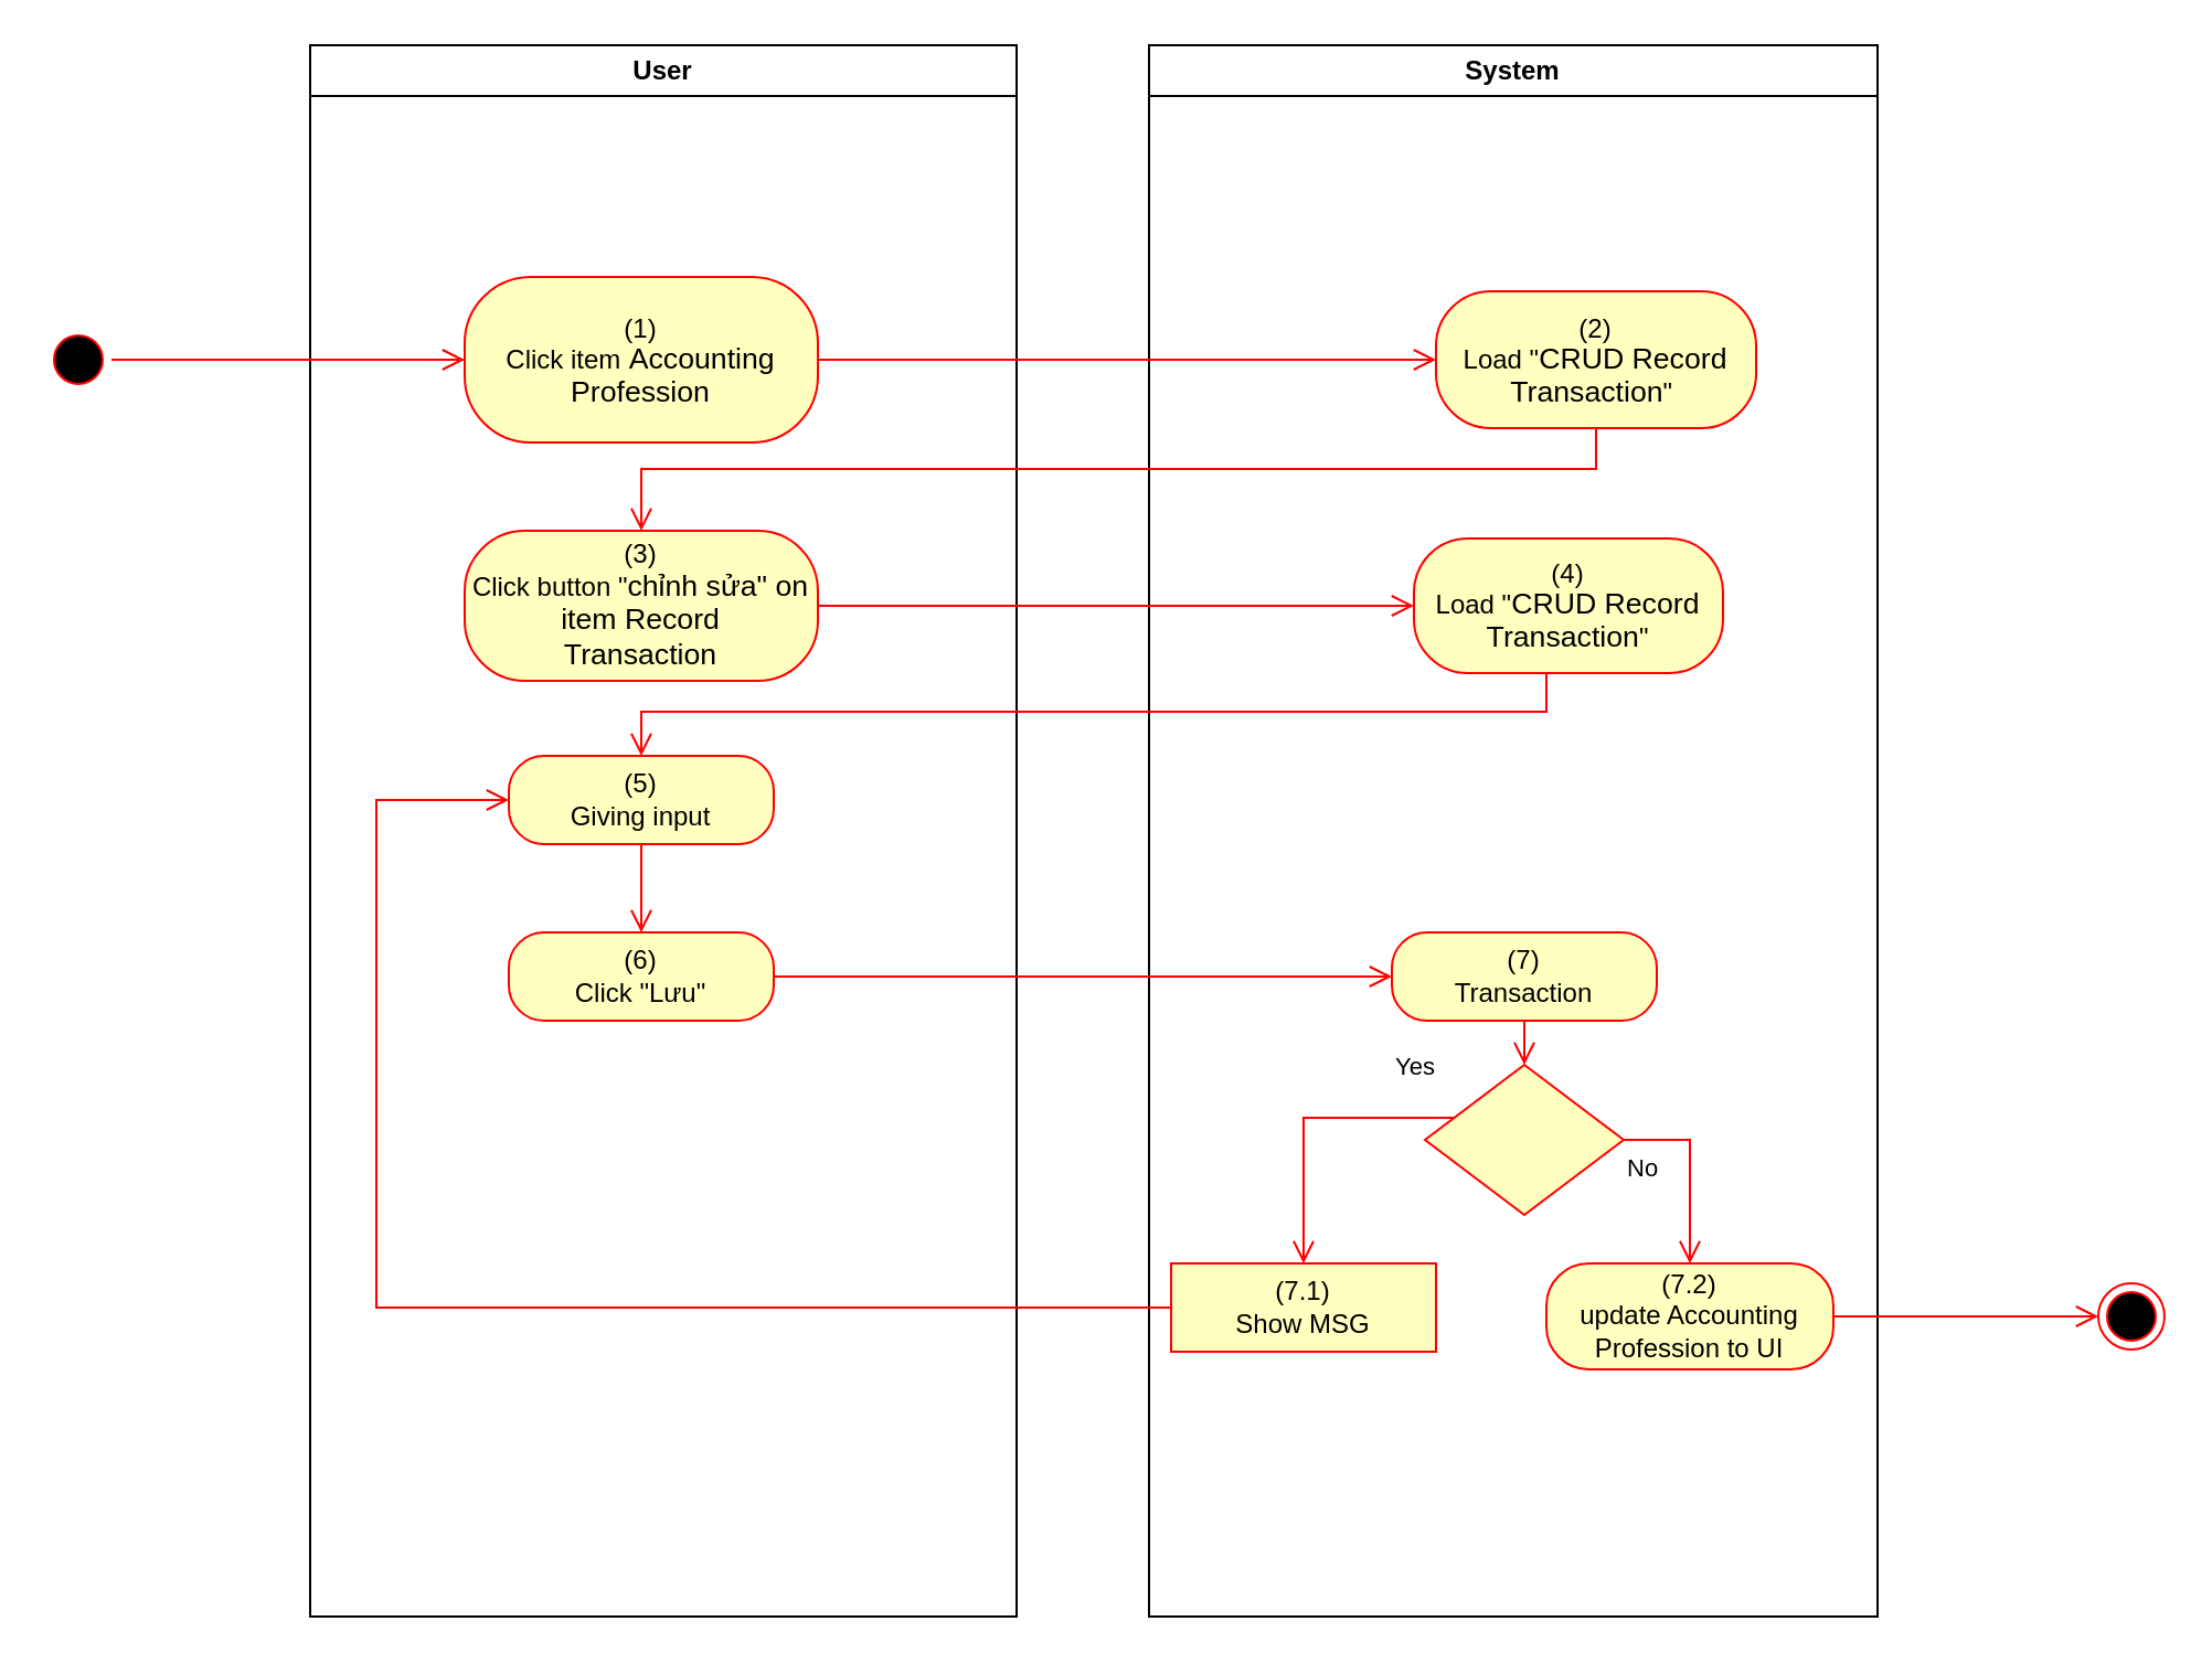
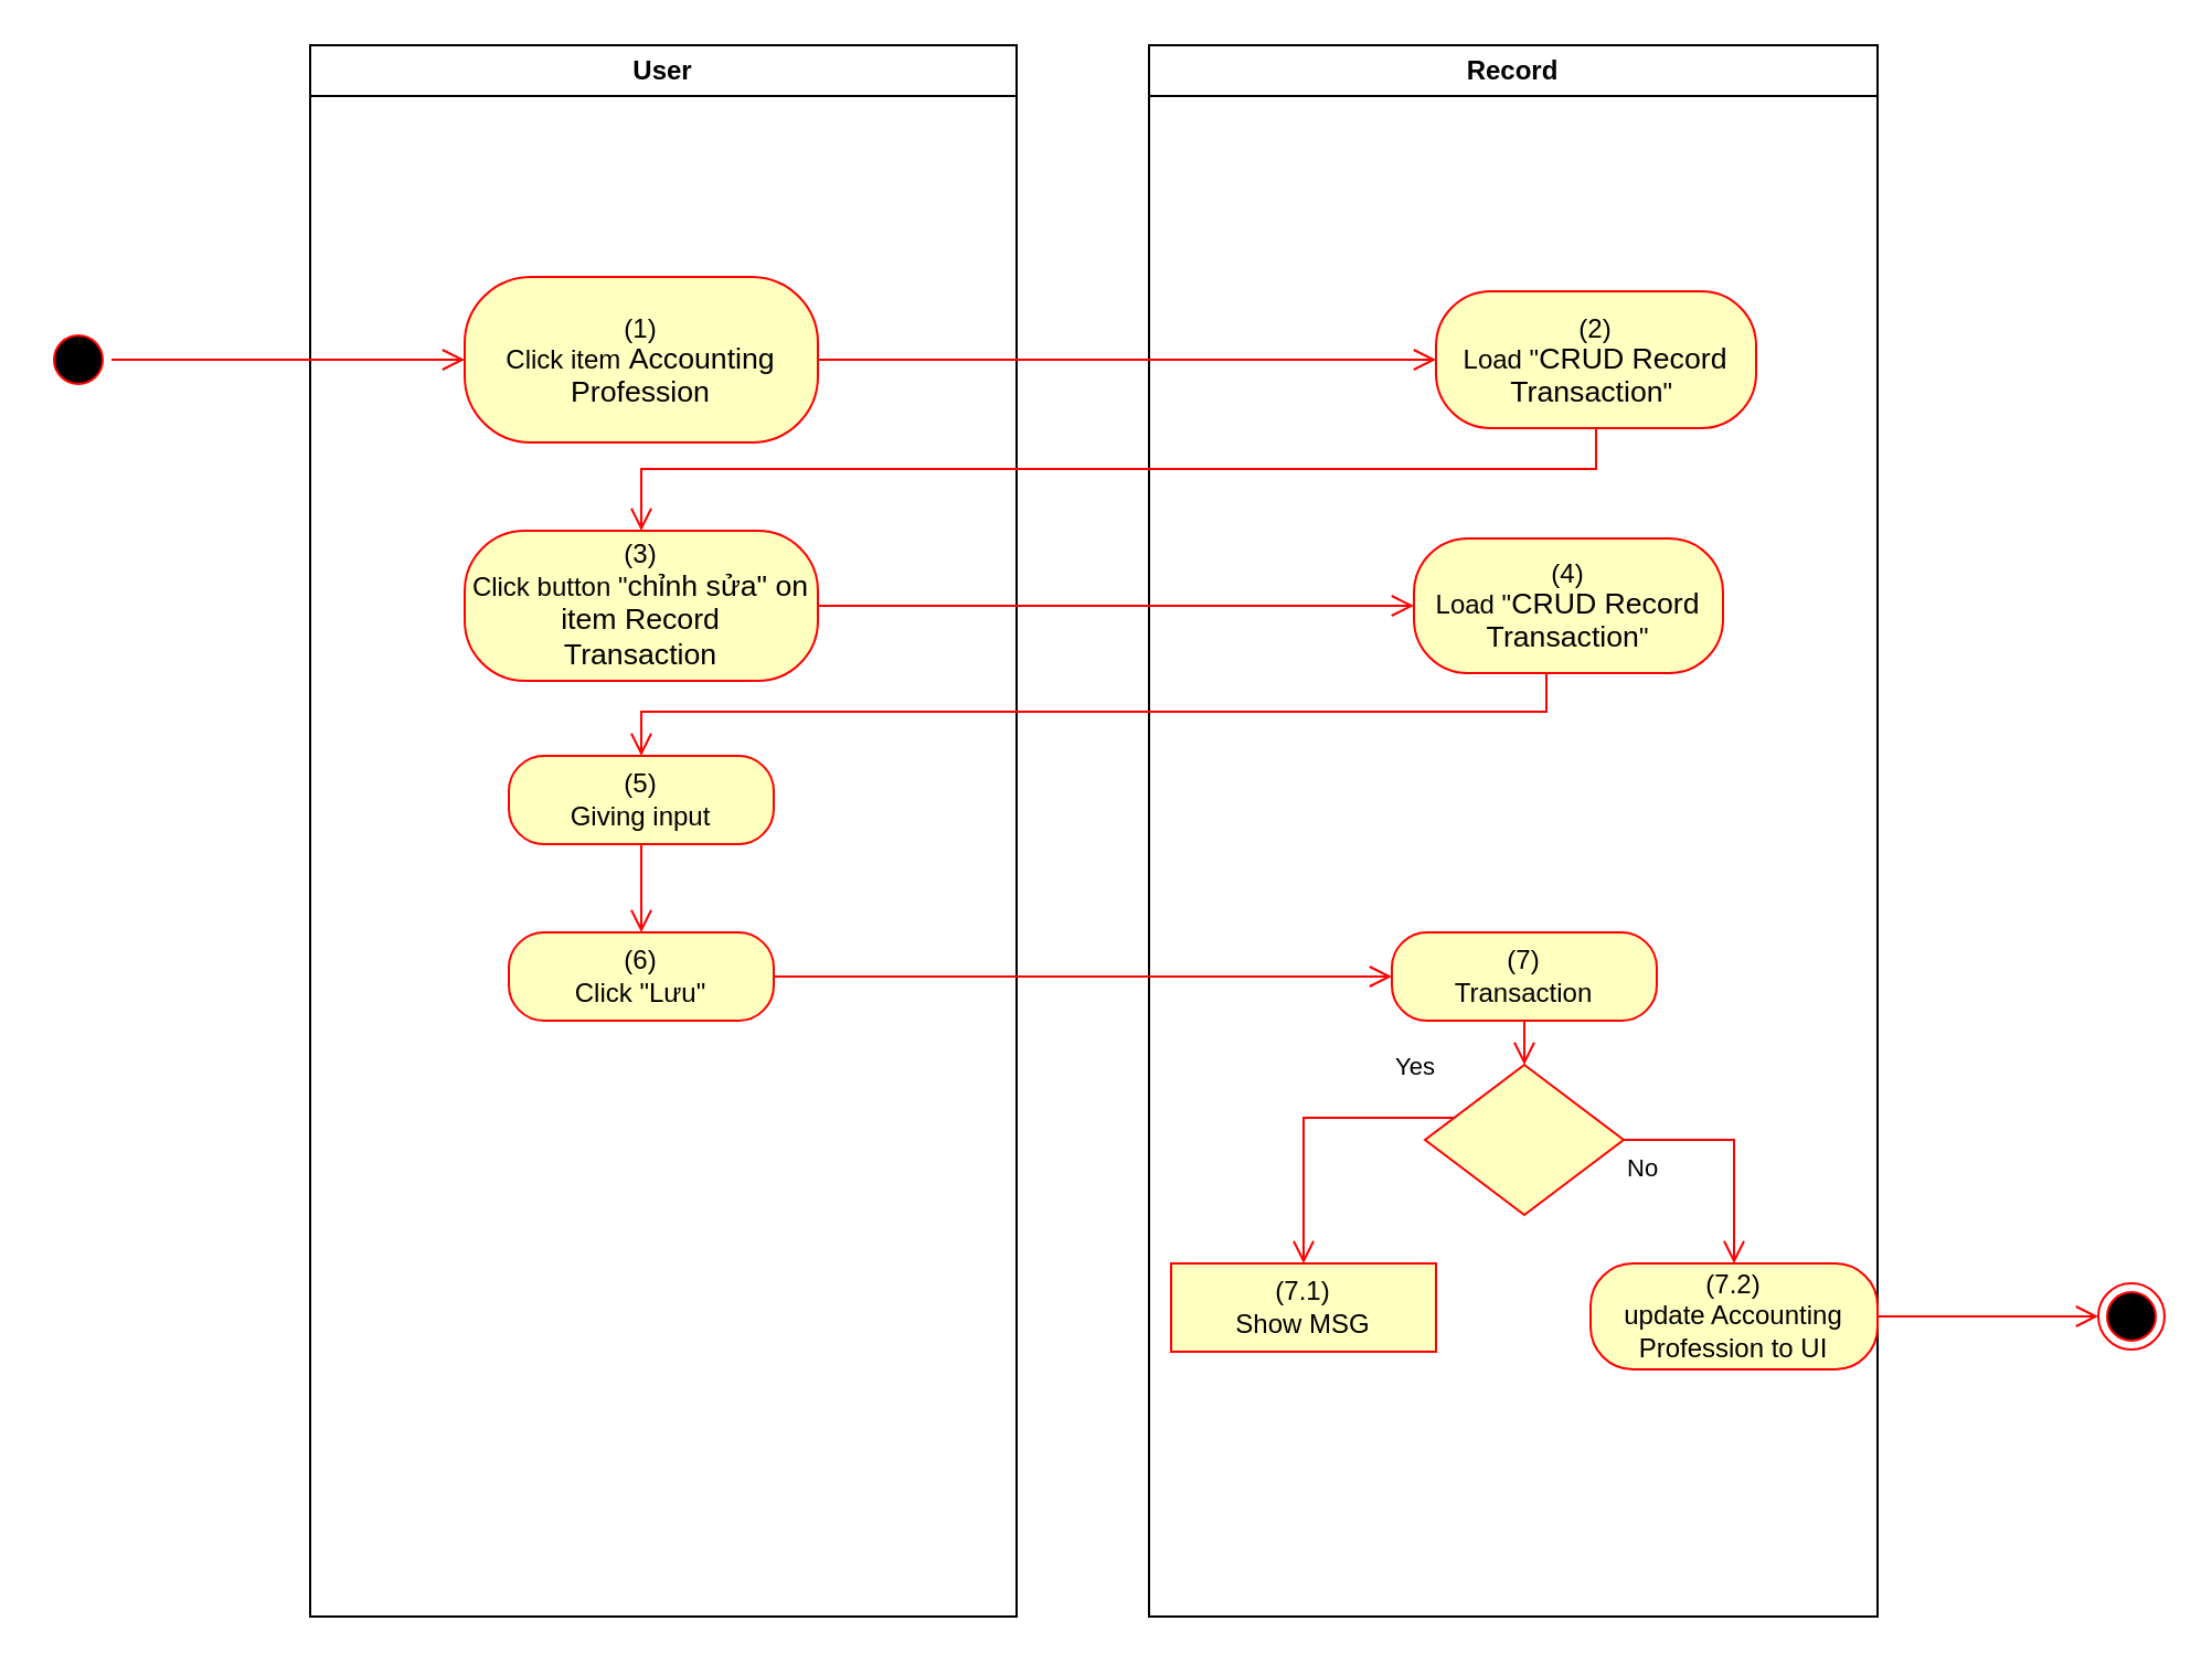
  <mxCell id="0" />
  <mxCell id="1" parent="0" />
  <mxCell id="2" value="User" style="swimlane;whiteSpace=wrap" vertex="1" parent="1"><mxGeometry x="140" y="20" width="320" height="712" as="geometry"><mxRectangle x="120" y="128" width="60" height="23" as="alternateBounds" /></mxGeometry></mxCell>
  <mxCell id="3" value="&lt;span&gt;(1)&lt;/span&gt;&lt;br style=&quot;padding: 0px ; margin: 0px&quot;&gt;&lt;span&gt;Click item&lt;/span&gt;&lt;span lang=&quot;EN-GB&quot; style=&quot;font-size: 10pt ; line-height: 107% ; font-family: &amp;#34;arial&amp;#34; , sans-serif&quot;&gt;&amp;nbsp;Accounting Profession&lt;/span&gt;" style="rounded=1;whiteSpace=wrap;html=1;arcSize=40;fontColor=#000000;fillColor=#ffffc0;strokeColor=#ff0000;" vertex="1" parent="2"><mxGeometry x="70" y="105" width="160" height="75" as="geometry" /></mxCell>
  <mxCell id="4" value="(3)&lt;br&gt;Click button &quot;&lt;span lang=&quot;EN-GB&quot; style=&quot;font-size: 10.0pt ; line-height: 107% ; font-family: &amp;#34;arial&amp;#34; , sans-serif&quot;&gt;chỉnh sửa&quot; on item&amp;nbsp;&lt;/span&gt;&lt;span style=&quot;font-family: &amp;#34;arial&amp;#34; , sans-serif ; font-size: 13.333px&quot;&gt;Record&lt;/span&gt;&lt;br style=&quot;font-family: &amp;#34;arial&amp;#34; , sans-serif ; font-size: 13.333px&quot;&gt;&lt;span style=&quot;font-family: &amp;#34;arial&amp;#34; , sans-serif ; font-size: 13.333px&quot;&gt;Transaction&lt;/span&gt;" style="rounded=1;whiteSpace=wrap;html=1;arcSize=40;fontColor=#000000;fillColor=#ffffc0;strokeColor=#ff0000;" vertex="1" parent="2"><mxGeometry x="70" y="220" width="160" height="68" as="geometry" /></mxCell>
  <mxCell id="5" value="(6)&lt;br&gt;Click &quot;Lưu&quot;" style="rounded=1;whiteSpace=wrap;html=1;arcSize=40;fontColor=#000000;fillColor=#ffffc0;strokeColor=#ff0000;" vertex="1" parent="2"><mxGeometry x="90" y="402" width="120" height="40" as="geometry" /></mxCell>
  <mxCell id="6" value="(5)&lt;br&gt;Giving input" style="rounded=1;whiteSpace=wrap;html=1;arcSize=40;fontColor=#000000;fillColor=#ffffc0;strokeColor=#ff0000;" vertex="1" parent="2"><mxGeometry x="90" y="322" width="120" height="40" as="geometry" /></mxCell>
  <mxCell id="7" value="" style="edgeStyle=orthogonalEdgeStyle;html=1;verticalAlign=bottom;endArrow=open;endSize=8;strokeColor=#ff0000;rounded=0;entryX=0.5;entryY=0;entryDx=0;entryDy=0;" edge="1" parent="2" source="6" target="5"><mxGeometry relative="1" as="geometry"><mxPoint x="330" y="402" as="targetPoint" /></mxGeometry></mxCell>
- <mxCell id="8" value="System" style="swimlane;whiteSpace=wrap;startSize=23;" vertex="1" parent="1"><mxGeometry x="520" y="20" width="330" height="712" as="geometry" /></mxCell>
+ <mxCell id="8" value="Record" style="swimlane;whiteSpace=wrap;startSize=23;" vertex="1" parent="1"><mxGeometry x="520" y="20" width="330" height="712" as="geometry" /></mxCell>
  <mxCell id="9" value="(2)&lt;br&gt;Load &quot;&lt;span lang=&quot;EN-GB&quot; style=&quot;font-size: 10.0pt ; line-height: 107% ; font-family: &amp;#34;arial&amp;#34; , sans-serif&quot;&gt;CRUD Record&lt;br/&gt;Transaction&lt;/span&gt;&quot;&amp;nbsp;" style="rounded=1;whiteSpace=wrap;html=1;arcSize=40;fontColor=#000000;fillColor=#ffffc0;strokeColor=#ff0000;" vertex="1" parent="8"><mxGeometry x="130" y="111.5" width="145" height="62" as="geometry" /></mxCell>
  <mxCell id="10" value="(7)&lt;br&gt;Transaction" style="rounded=1;whiteSpace=wrap;html=1;arcSize=40;fontColor=#000000;fillColor=#ffffc0;strokeColor=#ff0000;" vertex="1" parent="8"><mxGeometry x="110" y="402" width="120" height="40" as="geometry" /></mxCell>
  <mxCell id="11" value="" style="edgeStyle=orthogonalEdgeStyle;html=1;verticalAlign=bottom;endArrow=open;endSize=8;strokeColor=#ff0000;rounded=0;entryX=0.5;entryY=0;entryDx=0;entryDy=0;" edge="1" parent="8" source="10" target="12"><mxGeometry relative="1" as="geometry"><mxPoint x="165" y="442" as="targetPoint" /></mxGeometry></mxCell>
  <mxCell id="12" value="" style="rhombus;whiteSpace=wrap;html=1;fillColor=#ffffc0;strokeColor=#ff0000;" vertex="1" parent="8"><mxGeometry x="125" y="462" width="90" height="68" as="geometry" /></mxCell>
  <mxCell id="13" value="No" style="edgeStyle=orthogonalEdgeStyle;html=1;align=left;verticalAlign=top;endArrow=open;endSize=8;strokeColor=#ff0000;rounded=0;exitX=1;exitY=0.5;exitDx=0;exitDy=0;" edge="1" parent="8" source="12" target="14"><mxGeometry x="-1" relative="1" as="geometry"><mxPoint x="170" y="552" as="targetPoint" /></mxGeometry></mxCell>
- <mxCell id="14" value="(7.2)&lt;br&gt;update Accounting Profession to UI" style="rounded=1;whiteSpace=wrap;html=1;arcSize=40;fontColor=#000000;fillColor=#ffffc0;strokeColor=#ff0000;" vertex="1" parent="8"><mxGeometry x="180" y="552" width="130" height="48" as="geometry" /></mxCell>
+ <mxCell id="14" value="(7.2)&lt;br&gt;update Accounting Profession to UI" style="rounded=1;whiteSpace=wrap;html=1;arcSize=40;fontColor=#000000;fillColor=#ffffc0;strokeColor=#ff0000;" vertex="1" parent="8"><mxGeometry x="200" y="552" width="130" height="48" as="geometry" /></mxCell>
  <mxCell id="15" value="(7.1)&lt;br&gt;Show MSG" style="whiteSpace=wrap;html=1;arcSize=40;fontColor=#000000;fillColor=#ffffc0;strokeColor=#ff0000;rounded=0;" vertex="1" parent="8"><mxGeometry x="10" y="552" width="120" height="40" as="geometry" /></mxCell>
  <mxCell id="16" value="Yes" style="edgeStyle=orthogonalEdgeStyle;html=1;align=left;verticalAlign=bottom;endArrow=open;endSize=8;strokeColor=#ff0000;rounded=0;entryX=0.5;entryY=0;entryDx=0;entryDy=0;" edge="1" parent="8" source="12" target="15"><mxGeometry x="-0.579" y="-14" relative="1" as="geometry"><mxPoint x="70" y="552" as="targetPoint" /><Array as="points"><mxPoint x="70" y="486" /></Array><mxPoint as="offset" /></mxGeometry></mxCell>
  <mxCell id="17" value="(4)&lt;br&gt;Load &quot;&lt;span lang=&quot;EN-GB&quot; style=&quot;font-size: 10.0pt ; line-height: 107% ; font-family: &amp;#34;arial&amp;#34; , sans-serif&quot;&gt;CRUD Record&lt;br/&gt;Transaction&lt;/span&gt;&quot;" style="rounded=1;whiteSpace=wrap;html=1;arcSize=40;fontColor=#000000;fillColor=#ffffc0;strokeColor=#ff0000;" vertex="1" parent="8"><mxGeometry x="120" y="223.5" width="140" height="61" as="geometry" /></mxCell>
  <mxCell id="18" value="" style="ellipse;html=1;shape=startState;fillColor=#000000;strokeColor=#ff0000;" vertex="1" parent="1"><mxGeometry x="20" y="147.5" width="30" height="30" as="geometry" /></mxCell>
  <mxCell id="19" value="" style="edgeStyle=orthogonalEdgeStyle;html=1;verticalAlign=bottom;endArrow=open;endSize=8;strokeColor=#ff0000;rounded=0;entryX=0;entryY=0.5;entryDx=0;entryDy=0;" edge="1" parent="1" source="18" target="3"><mxGeometry relative="1" as="geometry"><mxPoint x="200" y="145" as="targetPoint" /></mxGeometry></mxCell>
  <mxCell id="20" value="" style="edgeStyle=orthogonalEdgeStyle;html=1;verticalAlign=bottom;endArrow=open;endSize=8;strokeColor=#ff0000;rounded=0;entryX=0;entryY=0.5;entryDx=0;entryDy=0;" edge="1" parent="1" source="3" target="9"><mxGeometry relative="1" as="geometry"><mxPoint x="600" y="163" as="targetPoint" /></mxGeometry></mxCell>
  <mxCell id="21" value="" style="edgeStyle=orthogonalEdgeStyle;html=1;verticalAlign=bottom;endArrow=open;endSize=8;strokeColor=#ff0000;rounded=0;entryX=0.5;entryY=0;entryDx=0;entryDy=0;" edge="1" parent="1" source="9" target="4"><mxGeometry relative="1" as="geometry"><mxPoint x="685" y="242" as="targetPoint" /><Array as="points"><mxPoint x="723" y="212" /><mxPoint x="290" y="212" /><mxPoint x="290" y="232" /></Array></mxGeometry></mxCell>
  <mxCell id="22" value="" style="edgeStyle=orthogonalEdgeStyle;html=1;verticalAlign=bottom;endArrow=open;endSize=8;strokeColor=#ff0000;rounded=0;entryX=0;entryY=0.5;entryDx=0;entryDy=0;" edge="1" parent="1" source="5" target="10"><mxGeometry relative="1" as="geometry"><mxPoint x="280" y="462" as="targetPoint" /></mxGeometry></mxCell>
  <mxCell id="23" value="" style="ellipse;html=1;shape=endState;fillColor=#000000;strokeColor=#ff0000;" vertex="1" parent="1"><mxGeometry x="950" y="581" width="30" height="30" as="geometry" /></mxCell>
  <mxCell id="24" value="" style="edgeStyle=orthogonalEdgeStyle;html=1;verticalAlign=bottom;endArrow=open;endSize=8;strokeColor=#ff0000;rounded=0;exitX=1;exitY=0.5;exitDx=0;exitDy=0;entryX=0;entryY=0.5;entryDx=0;entryDy=0;" edge="1" parent="1" source="14" target="23"><mxGeometry relative="1" as="geometry"><mxPoint x="820" y="652" as="targetPoint" /><mxPoint x="845" y="677" as="sourcePoint" /></mxGeometry></mxCell>
- <mxCell id="25" value="" style="edgeStyle=orthogonalEdgeStyle;html=1;verticalAlign=bottom;endArrow=open;endSize=8;strokeColor=#ff0000;rounded=0;entryX=0;entryY=0.5;entryDx=0;entryDy=0;" edge="1" parent="1" source="15" target="6"><mxGeometry relative="1" as="geometry"><mxPoint x="590" y="672" as="targetPoint" /><Array as="points"><mxPoint x="170" y="592" /><mxPoint x="170" y="362" /></Array></mxGeometry></mxCell>
  <mxCell id="26" value="" style="edgeStyle=orthogonalEdgeStyle;html=1;verticalAlign=bottom;endArrow=open;endSize=8;strokeColor=#ff0000;rounded=0;entryX=0;entryY=0.5;entryDx=0;entryDy=0;" edge="1" parent="1" source="4" target="17"><mxGeometry relative="1" as="geometry"><mxPoint x="280" y="355" as="targetPoint" /></mxGeometry></mxCell>
  <mxCell id="27" value="" style="edgeStyle=orthogonalEdgeStyle;html=1;verticalAlign=bottom;endArrow=open;endSize=8;strokeColor=#ff0000;rounded=0;entryX=0.5;entryY=0;entryDx=0;entryDy=0;" edge="1" parent="1" source="17" target="6"><mxGeometry relative="1" as="geometry"><mxPoint x="690" y="352" as="targetPoint" /><Array as="points"><mxPoint x="700" y="322" /><mxPoint x="290" y="322" /></Array></mxGeometry></mxCell>
